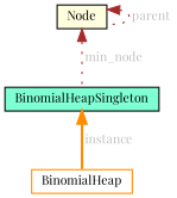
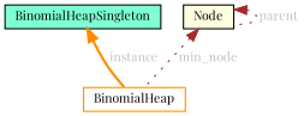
  digraph {
    fontname="Playfair Display"
    node [color=black fontname="Playfair Display" fontsize=10 shape=box style=filled]
    edge [color=brown dir=back fontcolor=grey fontname="Playfair Display" fontsize=10 labelfontname=Helvetica labelfontsize=10 style=dotted]
    n1 [fillcolor=aquamarine fontcolor=black height=0.2 label=BinomialHeapSingleton width=0.4]
    n2 [color=darkorange fillcolor=white height=0.2 label=BinomialHeap width=0.4]
    n3 [fillcolor=lightyellow height=0.2 label="Node" width=0.4]
    n1 -> n2 [color=darkorange label=" instance" style=bold]
-   n3 -> n1 [label=" min_node"]
+   n3 -> n2 [label=" min_node"]
    n3 -> n3 [label=" parent"]
  }
